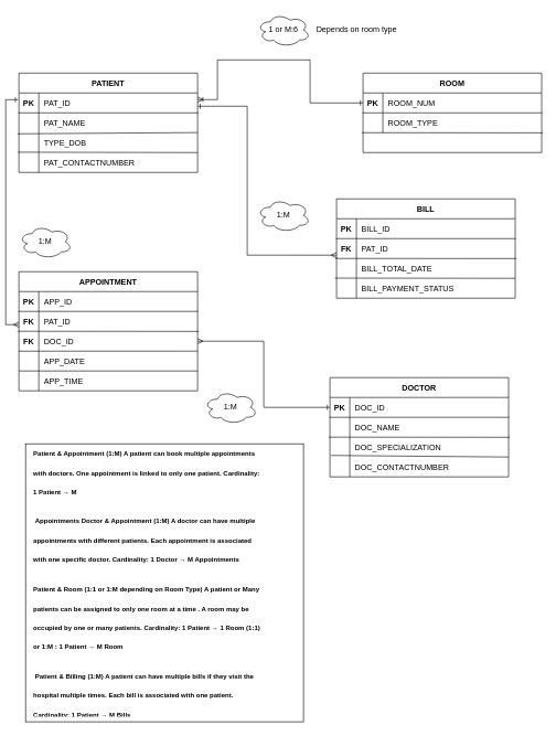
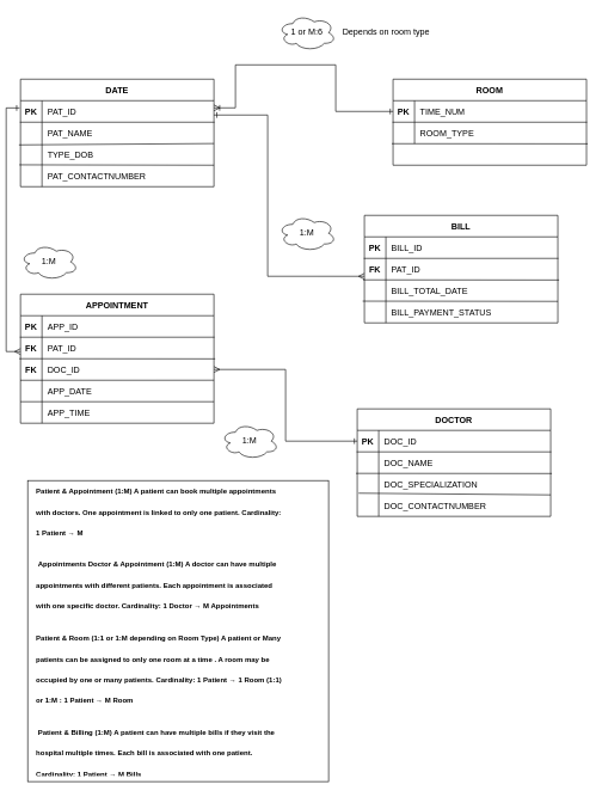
  <mxCell id="0" />
  <mxCell id="1" parent="0" />
- <mxCell id="2" value="PATIENT" style="shape=table;startSize=30;container=1;collapsible=1;childLayout=tableLayout;fixedRows=1;rowLines=0;fontStyle=1;align=center;resizeLast=1;" parent="1" vertex="1"><mxGeometry x="20" y="110" width="270" height="150" as="geometry" /></mxCell>
+ <mxCell id="2" value="DATE" style="shape=table;startSize=30;container=1;collapsible=1;childLayout=tableLayout;fixedRows=1;rowLines=0;fontStyle=1;align=center;resizeLast=1;" parent="1" vertex="1"><mxGeometry x="20" y="110" width="270" height="150" as="geometry" /></mxCell>
  <mxCell id="3" value="" style="shape=partialRectangle;collapsible=0;dropTarget=0;pointerEvents=0;fillColor=none;points=[[0,0.5],[1,0.5]];portConstraint=eastwest;top=0;left=0;right=0;bottom=1;" vertex="1" parent="2"><mxGeometry y="30" width="270" height="30" as="geometry" /></mxCell>
  <mxCell id="4" value="PK" style="shape=partialRectangle;overflow=hidden;connectable=0;fillColor=none;top=0;left=0;bottom=0;right=0;fontStyle=1;" vertex="1" parent="3"><mxGeometry width="30" height="30" as="geometry"><mxRectangle width="30" height="30" as="alternateBounds" /></mxGeometry></mxCell>
  <mxCell id="5" value="PAT_ID" style="shape=partialRectangle;overflow=hidden;connectable=0;fillColor=none;top=0;left=0;bottom=0;right=0;align=left;spacingLeft=6;fontStyle=0;" vertex="1" parent="3"><mxGeometry x="30" width="240" height="30" as="geometry"><mxRectangle width="240" height="30" as="alternateBounds" /></mxGeometry></mxCell>
  <mxCell id="6" style="shape=partialRectangle;collapsible=0;dropTarget=0;pointerEvents=0;fillColor=none;points=[[0,0.5],[1,0.5]];portConstraint=eastwest;top=0;left=0;right=0;bottom=0;" vertex="1" parent="2"><mxGeometry y="60" width="270" height="30" as="geometry" /></mxCell>
  <mxCell id="7" style="shape=partialRectangle;overflow=hidden;connectable=0;fillColor=none;top=0;left=0;bottom=0;right=0;" vertex="1" parent="6"><mxGeometry width="30" height="30" as="geometry"><mxRectangle width="30" height="30" as="alternateBounds" /></mxGeometry></mxCell>
  <mxCell id="8" value="PAT_NAME" style="shape=partialRectangle;overflow=hidden;connectable=0;fillColor=none;top=0;left=0;bottom=0;right=0;align=left;spacingLeft=6;" vertex="1" parent="6"><mxGeometry x="30" width="240" height="30" as="geometry"><mxRectangle width="240" height="30" as="alternateBounds" /></mxGeometry></mxCell>
  <mxCell id="9" value="" style="endArrow=none;html=1;rounded=0;entryX=1;entryY=-0.007;entryDx=0;entryDy=0;entryPerimeter=0;exitX=-0.008;exitY=0.056;exitDx=0;exitDy=0;exitPerimeter=0;" edge="1" parent="2" source="10" target="10"><mxGeometry width="50" height="50" relative="1" as="geometry"><mxPoint x="1.354e-14" y="120.0" as="sourcePoint" /><mxPoint x="273.51" y="120.21" as="targetPoint" /></mxGeometry></mxCell>
  <mxCell id="10" style="shape=partialRectangle;collapsible=0;dropTarget=0;pointerEvents=0;fillColor=none;points=[[0,0.5],[1,0.5]];portConstraint=eastwest;top=0;left=0;right=0;bottom=0;" vertex="1" parent="2"><mxGeometry y="90" width="270" height="30" as="geometry" /></mxCell>
  <mxCell id="11" style="shape=partialRectangle;overflow=hidden;connectable=0;fillColor=none;top=0;left=0;bottom=0;right=0;" vertex="1" parent="10"><mxGeometry width="30" height="30" as="geometry"><mxRectangle width="30" height="30" as="alternateBounds" /></mxGeometry></mxCell>
  <mxCell id="12" value="TYPE_DOB" style="shape=partialRectangle;overflow=hidden;connectable=0;fillColor=none;top=0;left=0;bottom=0;right=0;align=left;spacingLeft=6;" vertex="1" parent="10"><mxGeometry x="30" width="240" height="30" as="geometry"><mxRectangle width="240" height="30" as="alternateBounds" /></mxGeometry></mxCell>
  <mxCell id="13" value="" style="shape=partialRectangle;collapsible=0;dropTarget=0;pointerEvents=0;fillColor=none;points=[[0,0.5],[1,0.5]];portConstraint=eastwest;top=0;left=0;right=0;bottom=0;" parent="2" vertex="1"><mxGeometry y="120" width="270" height="30" as="geometry" /></mxCell>
  <mxCell id="14" value="" style="shape=partialRectangle;overflow=hidden;connectable=0;fillColor=none;top=0;left=0;bottom=0;right=0;" parent="13" vertex="1"><mxGeometry width="30" height="30" as="geometry"><mxRectangle width="30" height="30" as="alternateBounds" /></mxGeometry></mxCell>
  <mxCell id="15" value="PAT_CONTACTNUMBER" style="shape=partialRectangle;overflow=hidden;connectable=0;fillColor=none;top=0;left=0;bottom=0;right=0;align=left;spacingLeft=6;" parent="13" vertex="1"><mxGeometry x="30" width="240" height="30" as="geometry"><mxRectangle width="240" height="30" as="alternateBounds" /></mxGeometry></mxCell>
  <mxCell id="16" value="" style="endArrow=none;html=1;rounded=0;entryX=1;entryY=0;entryDx=0;entryDy=0;entryPerimeter=0;exitX=-0.006;exitY=-0.017;exitDx=0;exitDy=0;exitPerimeter=0;" edge="1" parent="2" source="13" target="13"><mxGeometry width="50" height="50" relative="1" as="geometry"><mxPoint x="40" y="180" as="sourcePoint" /><mxPoint x="80" y="140" as="targetPoint" /></mxGeometry></mxCell>
  <mxCell id="17" value="DOCTOR" style="shape=table;startSize=30;container=1;collapsible=1;childLayout=tableLayout;fixedRows=1;rowLines=0;fontStyle=1;align=center;resizeLast=1;" vertex="1" parent="1"><mxGeometry x="490" y="570" width="270" height="150" as="geometry" /></mxCell>
  <mxCell id="18" value="" style="shape=partialRectangle;collapsible=0;dropTarget=0;pointerEvents=0;fillColor=none;points=[[0,0.5],[1,0.5]];portConstraint=eastwest;top=0;left=0;right=0;bottom=1;" vertex="1" parent="17"><mxGeometry y="30" width="270" height="30" as="geometry" /></mxCell>
  <mxCell id="19" value="PK" style="shape=partialRectangle;overflow=hidden;connectable=0;fillColor=none;top=0;left=0;bottom=0;right=0;fontStyle=1;" vertex="1" parent="18"><mxGeometry width="30" height="30" as="geometry"><mxRectangle width="30" height="30" as="alternateBounds" /></mxGeometry></mxCell>
  <mxCell id="20" value="DOC_ID" style="shape=partialRectangle;overflow=hidden;connectable=0;fillColor=none;top=0;left=0;bottom=0;right=0;align=left;spacingLeft=6;fontStyle=0;" vertex="1" parent="18"><mxGeometry x="30" width="240" height="30" as="geometry"><mxRectangle width="240" height="30" as="alternateBounds" /></mxGeometry></mxCell>
  <mxCell id="21" style="shape=partialRectangle;collapsible=0;dropTarget=0;pointerEvents=0;fillColor=none;points=[[0,0.5],[1,0.5]];portConstraint=eastwest;top=0;left=0;right=0;bottom=0;" vertex="1" parent="17"><mxGeometry y="60" width="270" height="30" as="geometry" /></mxCell>
  <mxCell id="22" style="shape=partialRectangle;overflow=hidden;connectable=0;fillColor=none;top=0;left=0;bottom=0;right=0;" vertex="1" parent="21"><mxGeometry width="30" height="30" as="geometry"><mxRectangle width="30" height="30" as="alternateBounds" /></mxGeometry></mxCell>
  <mxCell id="23" value="DOC_NAME" style="shape=partialRectangle;overflow=hidden;connectable=0;fillColor=none;top=0;left=0;bottom=0;right=0;align=left;spacingLeft=6;" vertex="1" parent="21"><mxGeometry x="30" width="240" height="30" as="geometry"><mxRectangle width="240" height="30" as="alternateBounds" /></mxGeometry></mxCell>
  <mxCell id="24" value="" style="endArrow=none;html=1;rounded=0;entryX=1.006;entryY=-0.003;entryDx=0;entryDy=0;entryPerimeter=0;exitX=-0.007;exitY=-0.01;exitDx=0;exitDy=0;exitPerimeter=0;" edge="1" parent="17"><mxGeometry width="50" height="50" relative="1" as="geometry"><mxPoint x="-1.76" y="90.0" as="sourcePoint" /><mxPoint x="271.75" y="90.21" as="targetPoint" /></mxGeometry></mxCell>
  <mxCell id="25" style="shape=partialRectangle;collapsible=0;dropTarget=0;pointerEvents=0;fillColor=none;points=[[0,0.5],[1,0.5]];portConstraint=eastwest;top=0;left=0;right=0;bottom=0;" vertex="1" parent="17"><mxGeometry y="90" width="270" height="30" as="geometry" /></mxCell>
  <mxCell id="26" style="shape=partialRectangle;overflow=hidden;connectable=0;fillColor=none;top=0;left=0;bottom=0;right=0;" vertex="1" parent="25"><mxGeometry width="30" height="30" as="geometry"><mxRectangle width="30" height="30" as="alternateBounds" /></mxGeometry></mxCell>
  <mxCell id="27" value="DOC_SPECIALIZATION" style="shape=partialRectangle;overflow=hidden;connectable=0;fillColor=none;top=0;left=0;bottom=0;right=0;align=left;spacingLeft=6;" vertex="1" parent="25"><mxGeometry x="30" width="240" height="30" as="geometry"><mxRectangle width="240" height="30" as="alternateBounds" /></mxGeometry></mxCell>
  <mxCell id="28" value="" style="shape=partialRectangle;collapsible=0;dropTarget=0;pointerEvents=0;fillColor=none;points=[[0,0.5],[1,0.5]];portConstraint=eastwest;top=0;left=0;right=0;bottom=0;" vertex="1" parent="17"><mxGeometry y="120" width="270" height="30" as="geometry" /></mxCell>
  <mxCell id="29" value="" style="shape=partialRectangle;overflow=hidden;connectable=0;fillColor=none;top=0;left=0;bottom=0;right=0;" vertex="1" parent="28"><mxGeometry width="30" height="30" as="geometry"><mxRectangle width="30" height="30" as="alternateBounds" /></mxGeometry></mxCell>
  <mxCell id="30" value="DOC_CONTACTNUMBER" style="shape=partialRectangle;overflow=hidden;connectable=0;fillColor=none;top=0;left=0;bottom=0;right=0;align=left;spacingLeft=6;" vertex="1" parent="28"><mxGeometry x="30" width="240" height="30" as="geometry"><mxRectangle width="240" height="30" as="alternateBounds" /></mxGeometry></mxCell>
  <mxCell id="31" value="" style="endArrow=none;html=1;rounded=0;entryX=1;entryY=0;entryDx=0;entryDy=0;entryPerimeter=0;exitX=0.007;exitY=0.921;exitDx=0;exitDy=0;exitPerimeter=0;" edge="1" parent="17" target="28" source="25"><mxGeometry width="50" height="50" relative="1" as="geometry"><mxPoint x="-10" y="190" as="sourcePoint" /><mxPoint x="30" y="150" as="targetPoint" /></mxGeometry></mxCell>
  <mxCell id="32" value="APPOINTMENT" style="shape=table;startSize=30;container=1;collapsible=1;childLayout=tableLayout;fixedRows=1;rowLines=0;fontStyle=1;align=center;resizeLast=1;" vertex="1" parent="1"><mxGeometry x="20" y="410" width="270" height="180" as="geometry" /></mxCell>
  <mxCell id="33" value="" style="shape=partialRectangle;collapsible=0;dropTarget=0;pointerEvents=0;fillColor=none;points=[[0,0.5],[1,0.5]];portConstraint=eastwest;top=0;left=0;right=0;bottom=1;" vertex="1" parent="32"><mxGeometry y="30" width="270" height="30" as="geometry" /></mxCell>
  <mxCell id="34" value="PK" style="shape=partialRectangle;overflow=hidden;connectable=0;fillColor=none;top=0;left=0;bottom=0;right=0;fontStyle=1;" vertex="1" parent="33"><mxGeometry width="30" height="30" as="geometry"><mxRectangle width="30" height="30" as="alternateBounds" /></mxGeometry></mxCell>
  <mxCell id="35" value="APP_ID" style="shape=partialRectangle;overflow=hidden;connectable=0;fillColor=none;top=0;left=0;bottom=0;right=0;align=left;spacingLeft=6;fontStyle=0;" vertex="1" parent="33"><mxGeometry x="30" width="240" height="30" as="geometry"><mxRectangle width="240" height="30" as="alternateBounds" /></mxGeometry></mxCell>
  <mxCell id="36" style="shape=partialRectangle;collapsible=0;dropTarget=0;pointerEvents=0;fillColor=none;points=[[0,0.5],[1,0.5]];portConstraint=eastwest;top=0;left=0;right=0;bottom=0;" vertex="1" parent="32"><mxGeometry y="60" width="270" height="30" as="geometry" /></mxCell>
  <mxCell id="37" value="FK" style="shape=partialRectangle;overflow=hidden;connectable=0;fillColor=none;top=0;left=0;bottom=0;right=0;fontStyle=1" vertex="1" parent="36"><mxGeometry width="30" height="30" as="geometry"><mxRectangle width="30" height="30" as="alternateBounds" /></mxGeometry></mxCell>
  <mxCell id="38" value="PAT_ID" style="shape=partialRectangle;overflow=hidden;connectable=0;fillColor=none;top=0;left=0;bottom=0;right=0;align=left;spacingLeft=6;" vertex="1" parent="36"><mxGeometry x="30" width="240" height="30" as="geometry"><mxRectangle width="240" height="30" as="alternateBounds" /></mxGeometry></mxCell>
  <mxCell id="39" value="" style="endArrow=none;html=1;rounded=0;entryX=1.006;entryY=-0.003;entryDx=0;entryDy=0;entryPerimeter=0;exitX=-0.007;exitY=-0.01;exitDx=0;exitDy=0;exitPerimeter=0;" edge="1" parent="32"><mxGeometry width="50" height="50" relative="1" as="geometry"><mxPoint x="-1.76" y="90.0" as="sourcePoint" /><mxPoint x="271.75" y="90.21" as="targetPoint" /></mxGeometry></mxCell>
  <mxCell id="40" style="shape=partialRectangle;collapsible=0;dropTarget=0;pointerEvents=0;fillColor=none;points=[[0,0.5],[1,0.5]];portConstraint=eastwest;top=0;left=0;right=0;bottom=0;" vertex="1" parent="32"><mxGeometry y="90" width="270" height="30" as="geometry" /></mxCell>
  <mxCell id="41" value="FK" style="shape=partialRectangle;overflow=hidden;connectable=0;fillColor=none;top=0;left=0;bottom=0;right=0;fontStyle=1" vertex="1" parent="40"><mxGeometry width="30" height="30" as="geometry"><mxRectangle width="30" height="30" as="alternateBounds" /></mxGeometry></mxCell>
  <mxCell id="42" value="DOC_ID" style="shape=partialRectangle;overflow=hidden;connectable=0;fillColor=none;top=0;left=0;bottom=0;right=0;align=left;spacingLeft=6;" vertex="1" parent="40"><mxGeometry x="30" width="240" height="30" as="geometry"><mxRectangle width="240" height="30" as="alternateBounds" /></mxGeometry></mxCell>
  <mxCell id="43" value="" style="shape=partialRectangle;collapsible=0;dropTarget=0;pointerEvents=0;fillColor=none;points=[[0,0.5],[1,0.5]];portConstraint=eastwest;top=0;left=0;right=0;bottom=0;" vertex="1" parent="32"><mxGeometry y="120" width="270" height="30" as="geometry" /></mxCell>
  <mxCell id="44" value="" style="shape=partialRectangle;overflow=hidden;connectable=0;fillColor=none;top=0;left=0;bottom=0;right=0;" vertex="1" parent="43"><mxGeometry width="30" height="30" as="geometry"><mxRectangle width="30" height="30" as="alternateBounds" /></mxGeometry></mxCell>
  <mxCell id="45" value="APP_DATE" style="shape=partialRectangle;overflow=hidden;connectable=0;fillColor=none;top=0;left=0;bottom=0;right=0;align=left;spacingLeft=6;" vertex="1" parent="43"><mxGeometry x="30" width="240" height="30" as="geometry"><mxRectangle width="240" height="30" as="alternateBounds" /></mxGeometry></mxCell>
  <mxCell id="46" style="shape=partialRectangle;collapsible=0;dropTarget=0;pointerEvents=0;fillColor=none;points=[[0,0.5],[1,0.5]];portConstraint=eastwest;top=0;left=0;right=0;bottom=0;" vertex="1" parent="32"><mxGeometry y="150" width="270" height="30" as="geometry" /></mxCell>
  <mxCell id="47" style="shape=partialRectangle;overflow=hidden;connectable=0;fillColor=none;top=0;left=0;bottom=0;right=0;" vertex="1" parent="46"><mxGeometry width="30" height="30" as="geometry"><mxRectangle width="30" height="30" as="alternateBounds" /></mxGeometry></mxCell>
  <mxCell id="48" value="APP_TIME" style="shape=partialRectangle;overflow=hidden;connectable=0;fillColor=none;top=0;left=0;bottom=0;right=0;align=left;spacingLeft=6;" vertex="1" parent="46"><mxGeometry x="30" width="240" height="30" as="geometry"><mxRectangle width="240" height="30" as="alternateBounds" /></mxGeometry></mxCell>
  <mxCell id="49" value="" style="endArrow=none;html=1;rounded=0;entryX=1;entryY=0;entryDx=0;entryDy=0;entryPerimeter=0;exitX=-0.001;exitY=0.003;exitDx=0;exitDy=0;exitPerimeter=0;" edge="1" parent="32" target="43" source="43"><mxGeometry width="50" height="50" relative="1" as="geometry"><mxPoint x="-40" y="120" as="sourcePoint" /><mxPoint y="80" as="targetPoint" /></mxGeometry></mxCell>
  <mxCell id="50" value="ROOM" style="shape=table;startSize=30;container=1;collapsible=1;childLayout=tableLayout;fixedRows=1;rowLines=0;fontStyle=1;align=center;resizeLast=1;" vertex="1" parent="1"><mxGeometry x="540" y="110" width="270" height="120" as="geometry" /></mxCell>
  <mxCell id="51" value="" style="shape=partialRectangle;collapsible=0;dropTarget=0;pointerEvents=0;fillColor=none;points=[[0,0.5],[1,0.5]];portConstraint=eastwest;top=0;left=0;right=0;bottom=1;" vertex="1" parent="50"><mxGeometry y="30" width="270" height="30" as="geometry" /></mxCell>
  <mxCell id="52" value="PK" style="shape=partialRectangle;overflow=hidden;connectable=0;fillColor=none;top=0;left=0;bottom=0;right=0;fontStyle=1;" vertex="1" parent="51"><mxGeometry width="30" height="30" as="geometry"><mxRectangle width="30" height="30" as="alternateBounds" /></mxGeometry></mxCell>
- <mxCell id="53" value="ROOM_NUM" style="shape=partialRectangle;overflow=hidden;connectable=0;fillColor=none;top=0;left=0;bottom=0;right=0;align=left;spacingLeft=6;fontStyle=0;" vertex="1" parent="51"><mxGeometry x="30" width="240" height="30" as="geometry"><mxRectangle width="240" height="30" as="alternateBounds" /></mxGeometry></mxCell>
+ <mxCell id="53" value="TIME_NUM" style="shape=partialRectangle;overflow=hidden;connectable=0;fillColor=none;top=0;left=0;bottom=0;right=0;align=left;spacingLeft=6;fontStyle=0;" vertex="1" parent="51"><mxGeometry x="30" width="240" height="30" as="geometry"><mxRectangle width="240" height="30" as="alternateBounds" /></mxGeometry></mxCell>
  <mxCell id="54" style="shape=partialRectangle;collapsible=0;dropTarget=0;pointerEvents=0;fillColor=none;points=[[0,0.5],[1,0.5]];portConstraint=eastwest;top=0;left=0;right=0;bottom=0;" vertex="1" parent="50"><mxGeometry y="60" width="270" height="30" as="geometry" /></mxCell>
  <mxCell id="55" style="shape=partialRectangle;overflow=hidden;connectable=0;fillColor=none;top=0;left=0;bottom=0;right=0;" vertex="1" parent="54"><mxGeometry width="30" height="30" as="geometry"><mxRectangle width="30" height="30" as="alternateBounds" /></mxGeometry></mxCell>
  <mxCell id="56" value="ROOM_TYPE" style="shape=partialRectangle;overflow=hidden;connectable=0;fillColor=none;top=0;left=0;bottom=0;right=0;align=left;spacingLeft=6;" vertex="1" parent="54"><mxGeometry x="30" width="240" height="30" as="geometry"><mxRectangle width="240" height="30" as="alternateBounds" /></mxGeometry></mxCell>
  <mxCell id="57" value="" style="endArrow=none;html=1;rounded=0;entryX=1.006;entryY=-0.003;entryDx=0;entryDy=0;entryPerimeter=0;exitX=-0.007;exitY=-0.01;exitDx=0;exitDy=0;exitPerimeter=0;" edge="1" parent="50"><mxGeometry width="50" height="50" relative="1" as="geometry"><mxPoint x="-1.76" y="90.0" as="sourcePoint" /><mxPoint x="271.75" y="90.21" as="targetPoint" /></mxGeometry></mxCell>
  <mxCell id="58" style="shape=partialRectangle;collapsible=0;dropTarget=0;pointerEvents=0;fillColor=none;points=[[0,0.5],[1,0.5]];portConstraint=eastwest;top=0;left=0;right=0;bottom=0;" vertex="1" parent="50"><mxGeometry y="90" width="270" height="30" as="geometry" /></mxCell>
  <mxCell id="59" style="shape=partialRectangle;overflow=hidden;connectable=0;fillColor=none;top=0;left=0;bottom=0;right=0;" vertex="1" parent="58"><mxGeometry width="30" height="30" as="geometry"><mxRectangle width="30" height="30" as="alternateBounds" /></mxGeometry></mxCell>
  <mxCell id="60" value="BILL" style="shape=table;startSize=30;container=1;collapsible=1;childLayout=tableLayout;fixedRows=1;rowLines=0;fontStyle=1;align=center;resizeLast=1;" vertex="1" parent="1"><mxGeometry x="500" y="300" width="270" height="150" as="geometry" /></mxCell>
  <mxCell id="61" value="" style="shape=partialRectangle;collapsible=0;dropTarget=0;pointerEvents=0;fillColor=none;points=[[0,0.5],[1,0.5]];portConstraint=eastwest;top=0;left=0;right=0;bottom=1;" vertex="1" parent="60"><mxGeometry y="30" width="270" height="30" as="geometry" /></mxCell>
  <mxCell id="62" value="PK" style="shape=partialRectangle;overflow=hidden;connectable=0;fillColor=none;top=0;left=0;bottom=0;right=0;fontStyle=1;" vertex="1" parent="61"><mxGeometry width="30" height="30" as="geometry"><mxRectangle width="30" height="30" as="alternateBounds" /></mxGeometry></mxCell>
  <mxCell id="63" value="BILL_ID" style="shape=partialRectangle;overflow=hidden;connectable=0;fillColor=none;top=0;left=0;bottom=0;right=0;align=left;spacingLeft=6;fontStyle=0;" vertex="1" parent="61"><mxGeometry x="30" width="240" height="30" as="geometry"><mxRectangle width="240" height="30" as="alternateBounds" /></mxGeometry></mxCell>
  <mxCell id="64" style="shape=partialRectangle;collapsible=0;dropTarget=0;pointerEvents=0;fillColor=none;points=[[0,0.5],[1,0.5]];portConstraint=eastwest;top=0;left=0;right=0;bottom=0;" vertex="1" parent="60"><mxGeometry y="60" width="270" height="30" as="geometry" /></mxCell>
  <mxCell id="65" value="FK" style="shape=partialRectangle;overflow=hidden;connectable=0;fillColor=none;top=0;left=0;bottom=0;right=0;fontStyle=1" vertex="1" parent="64"><mxGeometry width="30" height="30" as="geometry"><mxRectangle width="30" height="30" as="alternateBounds" /></mxGeometry></mxCell>
  <mxCell id="66" value="PAT_ID" style="shape=partialRectangle;overflow=hidden;connectable=0;fillColor=none;top=0;left=0;bottom=0;right=0;align=left;spacingLeft=6;" vertex="1" parent="64"><mxGeometry x="30" width="240" height="30" as="geometry"><mxRectangle width="240" height="30" as="alternateBounds" /></mxGeometry></mxCell>
  <mxCell id="67" value="" style="endArrow=none;html=1;rounded=0;entryX=1.006;entryY=-0.003;entryDx=0;entryDy=0;entryPerimeter=0;exitX=-0.007;exitY=-0.01;exitDx=0;exitDy=0;exitPerimeter=0;" edge="1" parent="60"><mxGeometry width="50" height="50" relative="1" as="geometry"><mxPoint x="-1.76" y="90.0" as="sourcePoint" /><mxPoint x="271.75" y="90.21" as="targetPoint" /></mxGeometry></mxCell>
  <mxCell id="68" style="shape=partialRectangle;collapsible=0;dropTarget=0;pointerEvents=0;fillColor=none;points=[[0,0.5],[1,0.5]];portConstraint=eastwest;top=0;left=0;right=0;bottom=0;" vertex="1" parent="60"><mxGeometry y="90" width="270" height="30" as="geometry" /></mxCell>
  <mxCell id="69" style="shape=partialRectangle;overflow=hidden;connectable=0;fillColor=none;top=0;left=0;bottom=0;right=0;" vertex="1" parent="68"><mxGeometry width="30" height="30" as="geometry"><mxRectangle width="30" height="30" as="alternateBounds" /></mxGeometry></mxCell>
  <mxCell id="70" value="BILL_TOTAL_DATE" style="shape=partialRectangle;overflow=hidden;connectable=0;fillColor=none;top=0;left=0;bottom=0;right=0;align=left;spacingLeft=6;" vertex="1" parent="68"><mxGeometry x="30" width="240" height="30" as="geometry"><mxRectangle width="240" height="30" as="alternateBounds" /></mxGeometry></mxCell>
  <mxCell id="71" value="" style="shape=partialRectangle;collapsible=0;dropTarget=0;pointerEvents=0;fillColor=none;points=[[0,0.5],[1,0.5]];portConstraint=eastwest;top=0;left=0;right=0;bottom=0;" vertex="1" parent="60"><mxGeometry y="120" width="270" height="30" as="geometry" /></mxCell>
  <mxCell id="72" value="" style="shape=partialRectangle;overflow=hidden;connectable=0;fillColor=none;top=0;left=0;bottom=0;right=0;" vertex="1" parent="71"><mxGeometry width="30" height="30" as="geometry"><mxRectangle width="30" height="30" as="alternateBounds" /></mxGeometry></mxCell>
  <mxCell id="73" value="BILL_PAYMENT_STATUS" style="shape=partialRectangle;overflow=hidden;connectable=0;fillColor=none;top=0;left=0;bottom=0;right=0;align=left;spacingLeft=6;" vertex="1" parent="71"><mxGeometry x="30" width="240" height="30" as="geometry"><mxRectangle width="240" height="30" as="alternateBounds" /></mxGeometry></mxCell>
  <mxCell id="74" value="" style="endArrow=none;html=1;rounded=0;entryX=1;entryY=0;entryDx=0;entryDy=0;entryPerimeter=0;exitX=-0.009;exitY=0.99;exitDx=0;exitDy=0;exitPerimeter=0;" edge="1" parent="60" target="71" source="68"><mxGeometry width="50" height="50" relative="1" as="geometry"><mxPoint x="-20" y="100" as="sourcePoint" /><mxPoint x="20" y="60" as="targetPoint" /></mxGeometry></mxCell>
  <mxCell id="75" value="" style="endArrow=none;html=1;rounded=0;" edge="1" parent="1"><mxGeometry width="50" height="50" relative="1" as="geometry"><mxPoint x="20" y="560" as="sourcePoint" /><mxPoint x="290" y="560" as="targetPoint" /></mxGeometry></mxCell>
  <mxCell id="76" style="edgeStyle=orthogonalEdgeStyle;rounded=0;orthogonalLoop=1;jettySize=auto;html=1;exitX=-0.005;exitY=0.338;exitDx=0;exitDy=0;entryX=0;entryY=0.667;entryDx=0;entryDy=0;entryPerimeter=0;endArrow=ERmany;endFill=0;startArrow=ERone;startFill=0;exitPerimeter=0;" edge="1" parent="1" source="3" target="36"><mxGeometry relative="1" as="geometry"><mxPoint x="20" y="155" as="sourcePoint" /></mxGeometry></mxCell>
  <mxCell id="77" style="edgeStyle=orthogonalEdgeStyle;rounded=0;orthogonalLoop=1;jettySize=auto;html=1;exitX=0;exitY=0.5;exitDx=0;exitDy=0;entryX=1;entryY=0.5;entryDx=0;entryDy=0;startArrow=ERone;startFill=0;endArrow=ERmany;endFill=0;" edge="1" parent="1" source="18" target="40"><mxGeometry relative="1" as="geometry" /></mxCell>
  <mxCell id="78" style="edgeStyle=orthogonalEdgeStyle;rounded=0;orthogonalLoop=1;jettySize=auto;html=1;startArrow=ERoneToMany;startFill=0;endArrow=ERone;endFill=0;" edge="1" parent="1" target="51"><mxGeometry relative="1" as="geometry"><mxPoint x="290" y="150" as="sourcePoint" /><mxPoint x="460" y="322" as="targetPoint" /><Array as="points"><mxPoint x="320" y="150" /><mxPoint x="320" y="90" /><mxPoint x="460" y="90" /><mxPoint x="460" y="155" /></Array></mxGeometry></mxCell>
  <mxCell id="79" style="edgeStyle=orthogonalEdgeStyle;rounded=0;orthogonalLoop=1;jettySize=auto;html=1;exitX=0;exitY=0.5;exitDx=0;exitDy=0;startArrow=ERmany;startFill=0;endArrow=ERone;endFill=0;entryX=1;entryY=0.333;entryDx=0;entryDy=0;entryPerimeter=0;" edge="1" parent="1"><mxGeometry relative="1" as="geometry"><mxPoint x="500" y="385.01" as="sourcePoint" /><mxPoint x="290" y="160" as="targetPoint" /><Array as="points"><mxPoint x="365" y="385.01" /><mxPoint x="365" y="160.01" /></Array></mxGeometry></mxCell>
  <mxCell id="80" value="" style="whiteSpace=wrap;html=1;aspect=fixed;" vertex="1" parent="1"><mxGeometry x="30" y="670" width="420" height="420" as="geometry" /></mxCell>
  <mxCell id="81" value="&lt;h1 style=&quot;margin-top: 0px;&quot;&gt;&lt;font size=&quot;1&quot;&gt;Patient &amp;amp; Appointment (1:M) A patient can book multiple appointments with doctors. One appointment is linked to only one patient. Cardinality: 1 Patient → M&lt;/font&gt;&lt;/h1&gt;&lt;h1 style=&quot;margin-top: 0px;&quot;&gt;&lt;font size=&quot;1&quot;&gt;&amp;nbsp;Appointments Doctor &amp;amp; Appointment (1:M) A doctor can have multiple appointments with different patients. Each appointment is associated with one specific doctor. Cardinality: 1 Doctor → M Appointments&amp;nbsp;&lt;/font&gt;&lt;/h1&gt;&lt;h1 style=&quot;margin-top: 0px;&quot;&gt;&lt;font size=&quot;1&quot;&gt;Patient &amp;amp; Room (1:1 or 1:M depending on Room Type) A patient or Many patients can be assigned to only one room at a time . A room may be&amp;nbsp; occupied by one or many patients. Cardinality: 1 Patient → 1 Room (1:1) or 1:M :&amp;nbsp;&lt;/font&gt;&lt;span style=&quot;font-size: x-small; background-color: transparent; color: light-dark(rgb(0, 0, 0), rgb(255, 255, 255));&quot;&gt;1 Patient → M Room&lt;/span&gt;&lt;/h1&gt;&lt;h1 style=&quot;margin-top: 0px;&quot;&gt;&lt;font size=&quot;1&quot;&gt;&amp;nbsp;Patient &amp;amp; Billing (1:M) A patient can have multiple bills if they visit the hospital multiple times. Each bill is associated with one patient. Cardinality: 1 Patient → M Bills&lt;/font&gt;&lt;/h1&gt;" style="text;html=1;whiteSpace=wrap;overflow=hidden;rounded=0;" vertex="1" parent="1"><mxGeometry x="40" y="660" width="350" height="420" as="geometry" /></mxCell>
  <mxCell id="82" value="1 or M:6" style="ellipse;shape=cloud;whiteSpace=wrap;html=1;" vertex="1" parent="1"><mxGeometry x="380" y="20" width="80" height="50" as="geometry" /></mxCell>
  <mxCell id="83" value="1:M" style="ellipse;shape=cloud;whiteSpace=wrap;html=1;" vertex="1" parent="1"><mxGeometry x="380" y="300" width="80" height="50" as="geometry" /></mxCell>
  <mxCell id="84" value="Depends on room type" style="text;html=1;align=center;verticalAlign=middle;resizable=0;points=[];autosize=1;strokeColor=none;fillColor=none;" vertex="1" parent="1"><mxGeometry x="460" y="30" width="140" height="30" as="geometry" /></mxCell>
  <mxCell id="85" value="1:M" style="ellipse;shape=cloud;whiteSpace=wrap;html=1;" vertex="1" parent="1"><mxGeometry x="300" y="590" width="80" height="50" as="geometry" /></mxCell>
  <mxCell id="86" value="1:M" style="ellipse;shape=cloud;whiteSpace=wrap;html=1;" vertex="1" parent="1"><mxGeometry x="20" y="340" width="80" height="50" as="geometry" /></mxCell>
